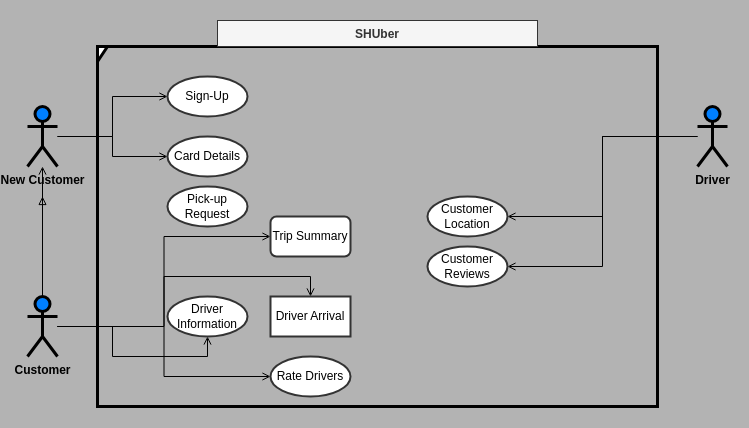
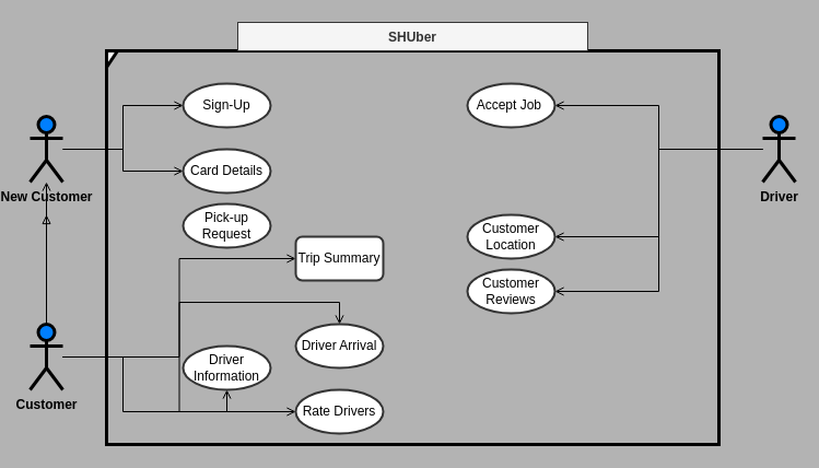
  <mxCell id="0" />
  <mxCell id="1" parent="0" />
  <mxCell id="2" style="edgeStyle=orthogonalEdgeStyle;rounded=0;orthogonalLoop=1;jettySize=auto;html=1;entryX=0;entryY=0.5;entryDx=0;entryDy=0;startArrow=none;startFill=0;endArrow=open;endFill=0;strokeWidth=1;" edge="1" parent="1" source="4" target="18"><mxGeometry relative="1" as="geometry" /></mxCell>
  <mxCell id="3" style="edgeStyle=orthogonalEdgeStyle;rounded=0;orthogonalLoop=1;jettySize=auto;html=1;entryX=0;entryY=0.5;entryDx=0;entryDy=0;startArrow=none;startFill=0;endArrow=open;endFill=0;strokeWidth=1;" edge="1" parent="1" source="4" target="19"><mxGeometry relative="1" as="geometry" /></mxCell>
  <mxCell id="4" value="&lt;b&gt;New Customer&lt;/b&gt;" style="shape=umlActor;verticalLabelPosition=bottom;labelBackgroundColor=#B3B3B3;verticalAlign=top;html=1;fillColor=#007FFF;strokeWidth=3;" vertex="1" parent="1"><mxGeometry x="20" y="106" width="30" height="60" as="geometry" /></mxCell>
  <mxCell id="5" style="edgeStyle=orthogonalEdgeStyle;rounded=0;orthogonalLoop=1;jettySize=auto;html=1;startArrow=none;startFill=0;endArrow=block;endFill=0;strokeWidth=1;" edge="1" parent="1" source="11"><mxGeometry relative="1" as="geometry"><mxPoint x="35" y="196" as="targetPoint" /></mxGeometry></mxCell>
  <mxCell id="6" style="edgeStyle=orthogonalEdgeStyle;rounded=0;orthogonalLoop=1;jettySize=auto;html=1;startArrow=none;startFill=0;endArrow=open;endFill=0;strokeWidth=1;" edge="1" parent="1" source="11" target="4"><mxGeometry relative="1" as="geometry" /></mxCell>
  <mxCell id="7" style="edgeStyle=orthogonalEdgeStyle;rounded=0;orthogonalLoop=1;jettySize=auto;html=1;entryX=0;entryY=0.5;entryDx=0;entryDy=0;startArrow=none;startFill=0;endArrow=open;endFill=0;strokeWidth=1;" edge="1" parent="1" source="11" target="22"><mxGeometry relative="1" as="geometry" /></mxCell>
  <mxCell id="8" style="edgeStyle=orthogonalEdgeStyle;rounded=0;orthogonalLoop=1;jettySize=auto;html=1;entryX=0.5;entryY=1;entryDx=0;entryDy=0;startArrow=none;startFill=0;endArrow=open;endFill=0;strokeWidth=1;" edge="1" parent="1" source="11" target="23"><mxGeometry relative="1" as="geometry" /></mxCell>
  <mxCell id="9" style="edgeStyle=orthogonalEdgeStyle;rounded=0;orthogonalLoop=1;jettySize=auto;html=1;entryX=0.5;entryY=0;entryDx=0;entryDy=0;startArrow=none;startFill=0;endArrow=open;endFill=0;strokeWidth=1;" edge="1" parent="1" source="11" target="24"><mxGeometry relative="1" as="geometry" /></mxCell>
  <mxCell id="10" style="edgeStyle=orthogonalEdgeStyle;rounded=0;orthogonalLoop=1;jettySize=auto;html=1;entryX=0;entryY=0.5;entryDx=0;entryDy=0;startArrow=none;startFill=0;endArrow=open;endFill=0;strokeWidth=1;" edge="1" parent="1" source="11" target="25"><mxGeometry relative="1" as="geometry" /></mxCell>
  <mxCell id="11" value="&lt;b&gt;Customer&lt;/b&gt;" style="shape=umlActor;verticalLabelPosition=bottom;labelBackgroundColor=#B3B3B3;verticalAlign=top;html=1;strokeWidth=3;fillColor=#007FFF;" vertex="1" parent="1"><mxGeometry x="20" y="296" width="30" height="60" as="geometry" /></mxCell>
  <mxCell id="12" value="" style="shape=umlFrame;whiteSpace=wrap;html=1;width=10;height=15;strokeWidth=3;" vertex="1" parent="1"><mxGeometry x="90" y="46" width="560" height="360" as="geometry" /></mxCell>
  <mxCell id="13" style="edgeStyle=orthogonalEdgeStyle;rounded=0;orthogonalLoop=1;jettySize=auto;html=1;entryX=1;entryY=0.5;entryDx=0;entryDy=0;startArrow=none;startFill=0;endArrow=open;endFill=0;strokeWidth=1;" edge="1" parent="1" source="16" target="27"><mxGeometry relative="1" as="geometry" /></mxCell>
+ <mxCell id="14" style="edgeStyle=orthogonalEdgeStyle;rounded=0;orthogonalLoop=1;jettySize=auto;html=1;entryX=1;entryY=0.5;entryDx=0;entryDy=0;startArrow=none;startFill=0;endArrow=open;endFill=0;strokeWidth=1;" edge="1" parent="1" source="16" target="26"><mxGeometry relative="1" as="geometry" /></mxCell>
  <mxCell id="15" style="edgeStyle=orthogonalEdgeStyle;rounded=0;orthogonalLoop=1;jettySize=auto;html=1;entryX=1;entryY=0.5;entryDx=0;entryDy=0;startArrow=none;startFill=0;endArrow=open;endFill=0;strokeWidth=1;" edge="1" parent="1" source="16" target="20"><mxGeometry relative="1" as="geometry" /></mxCell>
  <mxCell id="16" value="&lt;b&gt;Driver&lt;/b&gt;" style="shape=umlActor;verticalLabelPosition=bottom;labelBackgroundColor=#B3B3B3;verticalAlign=top;html=1;outlineConnect=0;strokeWidth=3;fillColor=#007FFF;" vertex="1" parent="1"><mxGeometry x="690" y="106" width="30" height="60" as="geometry" /></mxCell>
  <mxCell id="17" value="SHUber" style="text;align=center;fontStyle=1;verticalAlign=middle;spacingLeft=3;spacingRight=3;strokeColor=#333333;rotatable=0;points=[[0,0.5],[1,0.5]];portConstraint=eastwest;fillColor=#f5f5f5;strokeWidth=1;fontColor=#333333;labelBackgroundColor=none;labelBorderColor=none;" vertex="1" parent="1"><mxGeometry x="210" y="20" width="320" height="26" as="geometry" /></mxCell>
  <mxCell id="18" value="Sign-Up" style="ellipse;whiteSpace=wrap;html=1;strokeColor=#333333;strokeWidth=2;fillColor=#FFFFFF;" vertex="1" parent="1"><mxGeometry x="160" y="76" width="80" height="40" as="geometry" /></mxCell>
  <mxCell id="19" value="Card Details" style="ellipse;whiteSpace=wrap;html=1;strokeColor=#333333;strokeWidth=2;fillColor=#FFFFFF;" vertex="1" parent="1"><mxGeometry x="160" y="136" width="80" height="40" as="geometry" /></mxCell>
  <mxCell id="20" value="Customer Location" style="ellipse;whiteSpace=wrap;html=1;strokeColor=#333333;strokeWidth=2;fillColor=#FFFFFF;" vertex="1" parent="1"><mxGeometry x="420" y="196" width="80" height="40" as="geometry" /></mxCell>
  <mxCell id="21" value="&lt;font style=&quot;font-size: 12px&quot;&gt;Pick-up Request&lt;/font&gt;" style="ellipse;whiteSpace=wrap;html=1;strokeColor=#333333;strokeWidth=2;fillColor=#FFFFFF;" vertex="1" parent="1"><mxGeometry x="160" y="186" width="80" height="40" as="geometry" /></mxCell>
  <mxCell id="22" value="&lt;font style=&quot;font-size: 12px&quot;&gt;Trip Summary&lt;/font&gt;" style="whiteSpace=wrap;html=1;strokeColor=#333333;strokeWidth=2;fillColor=#FFFFFF;rounded=1;" vertex="1" parent="1"><mxGeometry x="263" y="216" width="80" height="40" as="geometry" /></mxCell>
- <mxCell id="23" value="&lt;font style=&quot;font-size: 12px&quot;&gt;Driver Information&lt;/font&gt;" style="ellipse;whiteSpace=wrap;html=1;strokeColor=#333333;strokeWidth=2;fillColor=#FFFFFF;" vertex="1" parent="1"><mxGeometry x="160" y="296" width="80" height="40" as="geometry" /></mxCell>
- <mxCell id="24" value="&lt;font style=&quot;font-size: 12px&quot;&gt;Driver Arrival&lt;/font&gt;" style="whiteSpace=wrap;html=1;strokeColor=#333333;strokeWidth=2;fillColor=#FFFFFF;rounded=0;" vertex="1" parent="1"><mxGeometry x="263" y="296" width="80" height="40" as="geometry" /></mxCell>
+ <mxCell id="23" value="&lt;font style=&quot;font-size: 12px&quot;&gt;Driver Information&lt;/font&gt;" style="ellipse;whiteSpace=wrap;html=1;strokeColor=#333333;strokeWidth=2;fillColor=#FFFFFF;" vertex="1" parent="1"><mxGeometry x="160" y="316" width="80" height="40" as="geometry" /></mxCell>
+ <mxCell id="24" value="&lt;font style=&quot;font-size: 12px&quot;&gt;Driver Arrival&lt;/font&gt;" style="ellipse;whiteSpace=wrap;html=1;strokeColor=#333333;strokeWidth=2;fillColor=#FFFFFF;" vertex="1" parent="1"><mxGeometry x="263" y="296" width="80" height="40" as="geometry" /></mxCell>
  <mxCell id="25" value="&lt;font style=&quot;font-size: 12px&quot;&gt;Rate Drivers&lt;/font&gt;" style="ellipse;whiteSpace=wrap;html=1;strokeColor=#333333;strokeWidth=2;fillColor=#FFFFFF;" vertex="1" parent="1"><mxGeometry x="263" y="356" width="80" height="40" as="geometry" /></mxCell>
+ <mxCell id="26" value="&lt;font style=&quot;font-size: 12px&quot;&gt;Accept Job&amp;nbsp;&lt;/font&gt;" style="ellipse;whiteSpace=wrap;html=1;strokeColor=#333333;strokeWidth=2;fillColor=#FFFFFF;" vertex="1" parent="1"><mxGeometry x="420" y="76" width="80" height="40" as="geometry" /></mxCell>
  <mxCell id="27" value="&lt;font style=&quot;font-size: 12px&quot;&gt;Customer Reviews&lt;/font&gt;" style="ellipse;whiteSpace=wrap;html=1;strokeColor=#333333;strokeWidth=2;fillColor=#FFFFFF;" vertex="1" parent="1"><mxGeometry x="420" y="246" width="80" height="40" as="geometry" /></mxCell>
